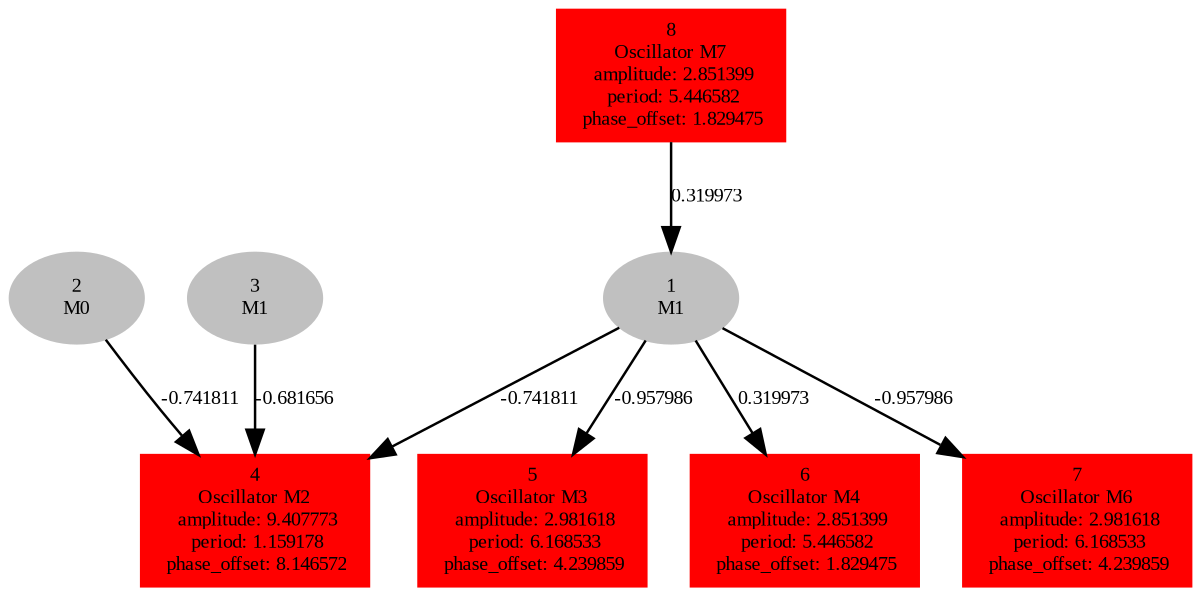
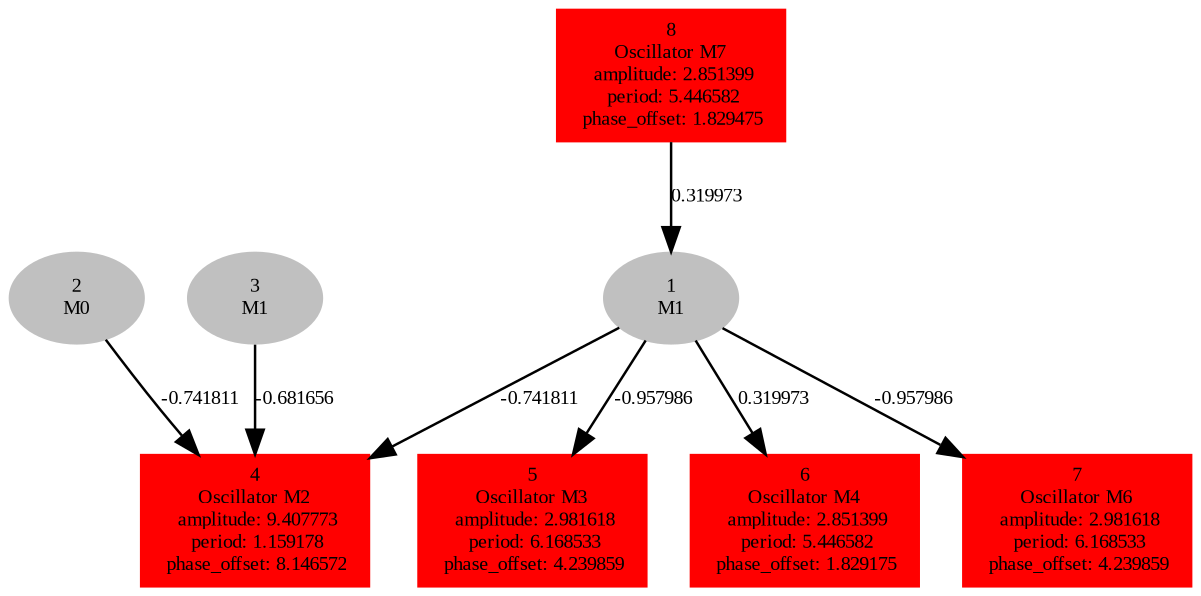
  digraph {
    fontname="Liberation Serif"
    forcelabels=true
    node [color=red fontname="Liberation Serif" fontsize=8 style=filled shape=box]
    edge [fontname="Liberation Serif" fontsize=8]
    n1 [color=grey label=<1<BR/>M1> shape=""]
    n2 [label=<4<BR />Oscillator M2<BR /> amplitude: 9.407773<BR /> period: 1.159178<BR /> phase_offset: 8.146572>]
    n3 [label=<5<BR />Oscillator M3<BR /> amplitude: 2.981618<BR /> period: 6.168533<BR /> phase_offset: 4.239859>]
-   n4 [label=<6<BR />Oscillator M4<BR /> amplitude: 2.851399<BR /> period: 5.446582<BR /> phase_offset: 1.829475>]
+   n4 [label=<6<BR />Oscillator M4<BR /> amplitude: 2.851399<BR /> period: 5.446582<BR /> phase_offset: 1.829175>]
    n5 [label=<7<BR />Oscillator M6<BR /> amplitude: 2.981618<BR /> period: 6.168533<BR /> phase_offset: 4.239859>]
    n6 [label=<8<BR />Oscillator M7<BR /> amplitude: 2.851399<BR /> period: 5.446582<BR /> phase_offset: 1.829475>]
    n7 [color=grey label=<2<BR/>M0> shape=""]
    n8 [color=grey label=<3<BR/>M1> shape=""]
    n1 -> n2 [label="-0.741811 "]
    n1 -> n3 [label="-0.957986 "]
    n1 -> n4 [label="0.319973 "]
    n1 -> n5 [label="-0.957986 "]
    n6 -> n1 [label="0.319973 "]
    n7 -> n2 [label="-0.741811 "]
    n8 -> n2 [label="-0.681656 "]
  }
